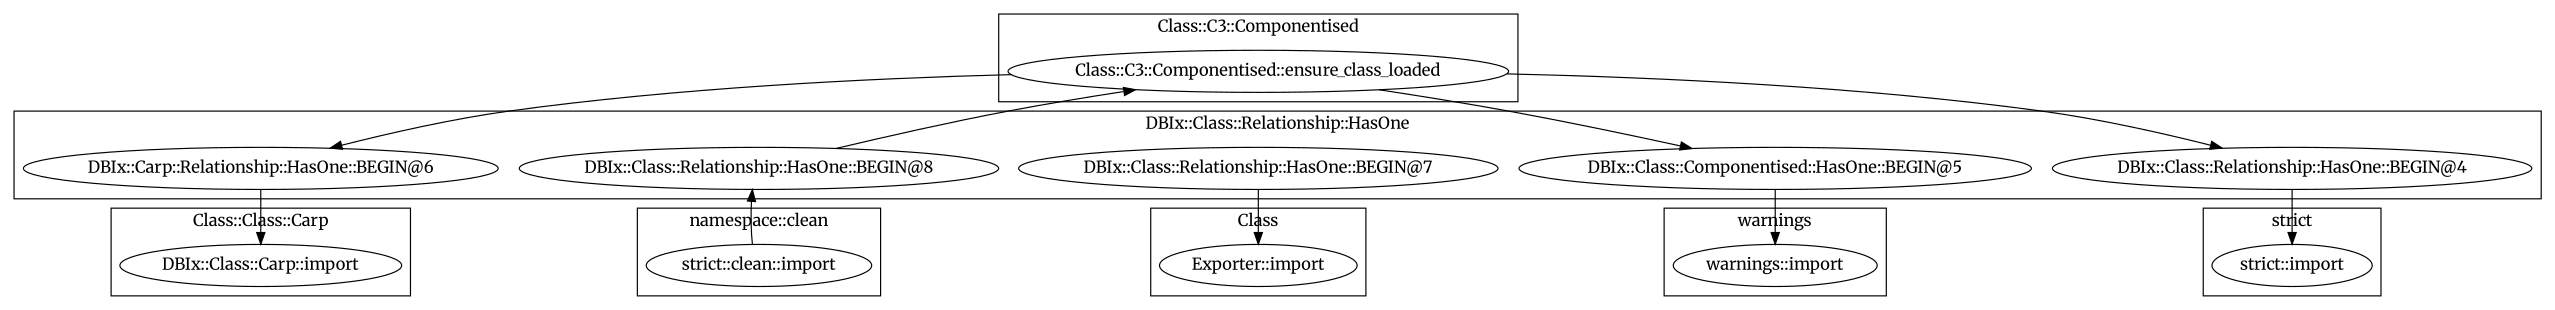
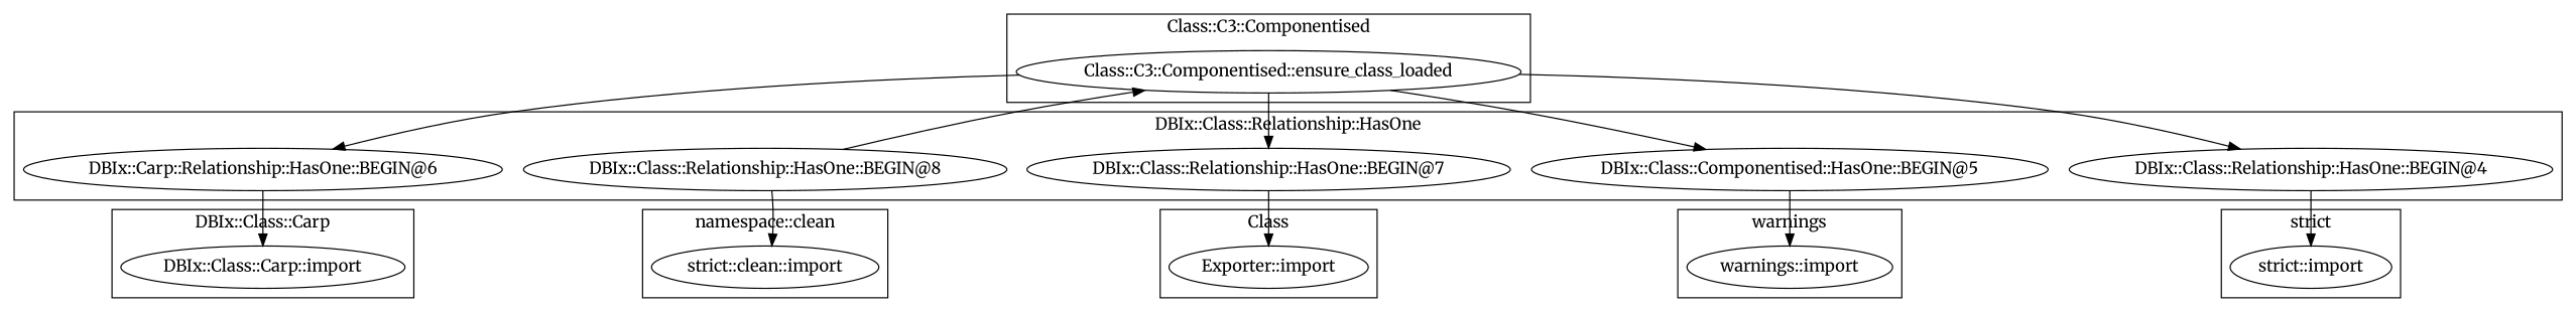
  digraph {
    fontname=Merriweather
    node [fontname=Merriweather]
    edge [fontname=Merriweather]
    "strict::import"
    "warnings::import"
    "DBIx::Class::Carp::import"
    "Exporter::import"
    "Class::C3::Componentised::ensure_class_loaded"
    n6 [label="DBIx::Carp::Relationship::HasOne::BEGIN@6"]
    "DBIx::Class::Relationship::HasOne::BEGIN@8"
    "DBIx::Class::Relationship::HasOne::BEGIN@7"
    n9 [label="DBIx::Class::Componentised::HasOne::BEGIN@5"]
    "DBIx::Class::Relationship::HasOne::BEGIN@4"
    n11 [label="strict::clean::import"]
    subgraph cluster_1 {
      label="strict"
      "strict::import"
    }
    subgraph cluster_2 {
      label=warnings
      "warnings::import"
    }
    subgraph cluster_3 {
-     label="Class::Class::Carp"
+     label="DBIx::Class::Carp"
      "DBIx::Class::Carp::import"
    }
    subgraph cluster_4 {
      label=Class
      "Exporter::import"
    }
    subgraph cluster_5 {
      label="Class::C3::Componentised"
      "Class::C3::Componentised::ensure_class_loaded"
    }
    subgraph cluster_6 {
      label="DBIx::Class::Relationship::HasOne"
      n6
      "DBIx::Class::Relationship::HasOne::BEGIN@8"
      "DBIx::Class::Relationship::HasOne::BEGIN@7"
      n9
      "DBIx::Class::Relationship::HasOne::BEGIN@4"
    }
    subgraph cluster_7 {
      label="namespace::clean"
      n11
    }
    "Class::C3::Componentised::ensure_class_loaded" -> n6
+   "Class::C3::Componentised::ensure_class_loaded" -> "DBIx::Class::Relationship::HasOne::BEGIN@7"
    "Class::C3::Componentised::ensure_class_loaded" -> n9
    "Class::C3::Componentised::ensure_class_loaded" -> "DBIx::Class::Relationship::HasOne::BEGIN@4"
    n6 -> "DBIx::Class::Carp::import"
    "DBIx::Class::Relationship::HasOne::BEGIN@8" -> "Class::C3::Componentised::ensure_class_loaded"
-   n11 -> "DBIx::Class::Relationship::HasOne::BEGIN@8"
+   "DBIx::Class::Relationship::HasOne::BEGIN@8" -> n11
    "DBIx::Class::Relationship::HasOne::BEGIN@7" -> "Exporter::import"
    n9 -> "warnings::import"
    "DBIx::Class::Relationship::HasOne::BEGIN@4" -> "strict::import"
  }
